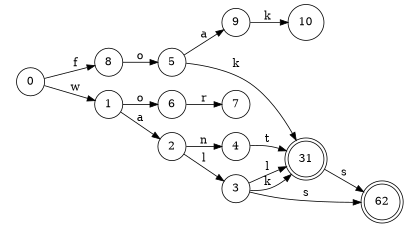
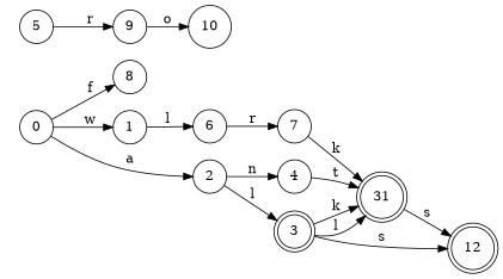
  digraph {
    rankdir=LR
    node [shape=circle]
    start [style=invis shape=""]
    0
    8
    1
    5
    2
    6
    9
-   3
+   3 [shape=doublecircle]
    4
    7
    n12 [label=31 shape=doublecircle]
-   12 [shape=doublecircle label=62]
+   12 [shape=doublecircle]
    10
    0 -> 8 [label=f]
    0 -> 1 [label=w]
-   8 -> 5 [label=o]
-   1 -> 2 [label=a]
-   1 -> 6 [label=o]
-   5 -> 9 [label=a]
+   0 -> 2 [label=a]
+   1 -> 6 [label=l]
+   5 -> 9 [label=r]
    2 -> 3 [label=l]
    2 -> 4 [label=n]
    6 -> 7 [label=r]
-   9 -> 10 [label=k]
+   9 -> 10 [label=o]
    3 -> n12 [label=k]
    3 -> n12 [label=l]
    3 -> 12 [label=s]
    4 -> n12 [label=t]
-   5 -> n12 [label=k]
+   7 -> n12 [label=k]
    n12 -> 12 [label=s]
  }
